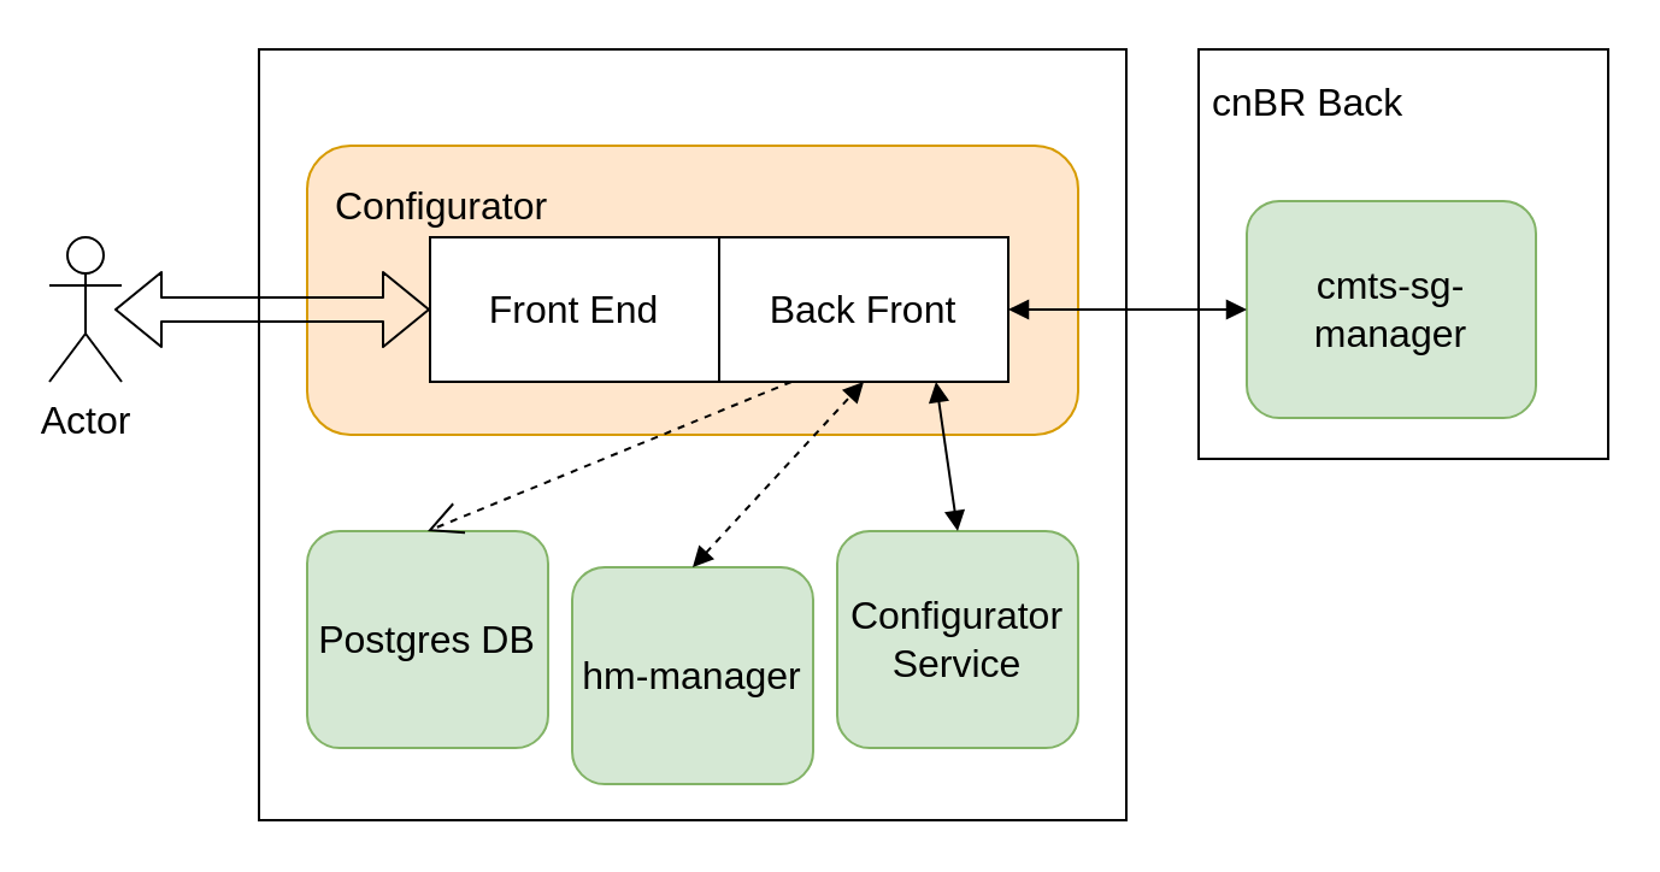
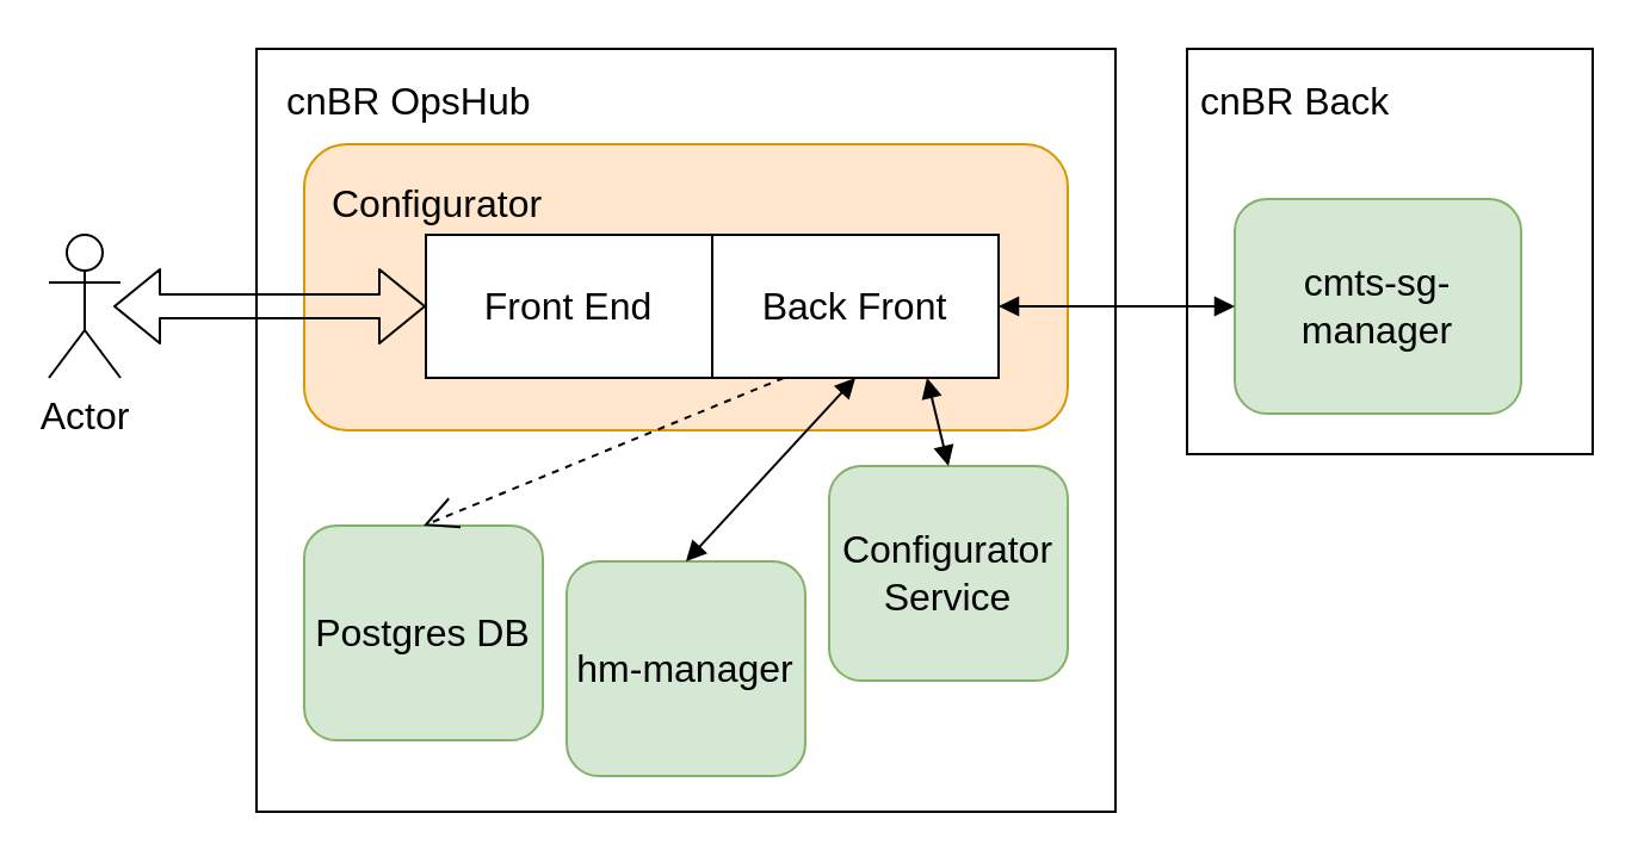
  <mxCell id="0" />
  <mxCell id="1" parent="0" />
  <mxCell id="2" value="" style="rounded=0;whiteSpace=wrap;html=1;fontSize=16;" vertex="1" parent="1"><mxGeometry x="497" y="20" width="170" height="170" as="geometry" /></mxCell>
  <mxCell id="3" value="" style="rounded=0;whiteSpace=wrap;html=1;fontSize=16;" vertex="1" parent="1"><mxGeometry x="107" y="20" width="360" height="320" as="geometry" /></mxCell>
  <mxCell id="4" value="" style="rounded=1;whiteSpace=wrap;html=1;fontSize=16;fillColor=#ffe6cc;strokeColor=#d79b00;" vertex="1" parent="1"><mxGeometry x="127" y="60" width="320" height="120" as="geometry" /></mxCell>
  <mxCell id="5" value="Actor" style="shape=umlActor;verticalLabelPosition=bottom;labelBackgroundColor=#ffffff;verticalAlign=top;html=1;fontSize=16;" vertex="1" parent="1"><mxGeometry x="20" y="98" width="30" height="60" as="geometry" /></mxCell>
  <mxCell id="6" value="&lt;font style=&quot;font-size: 16px;&quot;&gt;Back Front&lt;/font&gt;" style="rounded=0;whiteSpace=wrap;html=1;fontSize=16;" vertex="1" parent="1"><mxGeometry x="298" y="98" width="120" height="60" as="geometry" /></mxCell>
  <mxCell id="7" value="&lt;font style=&quot;font-size: 16px;&quot;&gt;Front End&lt;/font&gt;" style="rounded=0;whiteSpace=wrap;html=1;fontSize=16;" vertex="1" parent="1"><mxGeometry x="178" y="98" width="120" height="60" as="geometry" /></mxCell>
+ <mxCell id="8" value="&lt;font style=&quot;font-size: 16px&quot;&gt;cnBR OpsHub&lt;/font&gt;" style="text;html=1;resizable=0;points=[];autosize=1;align=left;verticalAlign=top;spacingTop=-4;fontSize=16;" vertex="1" parent="1"><mxGeometry x="118" y="30" width="120" height="20" as="geometry" /></mxCell>
  <mxCell id="9" value="hm-manager" style="rounded=1;whiteSpace=wrap;html=1;fontSize=16;fillColor=#d5e8d4;strokeColor=#82b366;" vertex="1" parent="1"><mxGeometry x="237" y="235" width="100" height="90" as="geometry" /></mxCell>
  <mxCell id="10" value="Postgres DB" style="rounded=1;whiteSpace=wrap;html=1;fontSize=16;fillColor=#d5e8d4;strokeColor=#82b366;" vertex="1" parent="1"><mxGeometry x="127" y="220" width="100" height="90" as="geometry" /></mxCell>
  <mxCell id="11" value="cmts-sg-manager" style="rounded=1;whiteSpace=wrap;html=1;fontSize=16;fillColor=#d5e8d4;strokeColor=#82b366;" vertex="1" parent="1"><mxGeometry x="517" y="83" width="120" height="90" as="geometry" /></mxCell>
  <mxCell id="12" value="cnBR Back" style="text;html=1;resizable=0;points=[];autosize=1;align=left;verticalAlign=top;spacingTop=-4;fontSize=16;" vertex="1" parent="1"><mxGeometry x="501" y="30" width="90" height="20" as="geometry" /></mxCell>
  <mxCell id="13" value="" style="shape=flexArrow;endArrow=classic;startArrow=classic;html=1;entryX=0;entryY=0.5;entryDx=0;entryDy=0;fontSize=16;" edge="1" parent="1" target="7"><mxGeometry width="50" height="50" relative="1" as="geometry"><mxPoint x="47" y="128" as="sourcePoint" /><mxPoint x="67" y="380" as="targetPoint" /></mxGeometry></mxCell>
- <mxCell id="14" value="Configurator Service" style="rounded=1;whiteSpace=wrap;html=1;fontSize=16;fillColor=#d5e8d4;strokeColor=#82b366;" vertex="1" parent="1"><mxGeometry x="347" y="220" width="100" height="90" as="geometry" /></mxCell>
+ <mxCell id="14" value="Configurator Service" style="rounded=1;whiteSpace=wrap;html=1;fontSize=16;fillColor=#d5e8d4;strokeColor=#82b366;" vertex="1" parent="1"><mxGeometry x="347" y="195" width="100" height="90" as="geometry" /></mxCell>
  <mxCell id="15" value="Configurator&lt;br&gt;" style="text;html=1;resizable=0;points=[];autosize=1;align=left;verticalAlign=top;spacingTop=-4;fontSize=16;" vertex="1" parent="1"><mxGeometry x="137" y="73" width="100" height="20" as="geometry" /></mxCell>
  <mxCell id="16" value="" style="endArrow=open;endSize=12;dashed=1;html=1;fontSize=16;exitX=0.25;exitY=1;exitDx=0;exitDy=0;entryX=0.5;entryY=0;entryDx=0;entryDy=0;" edge="1" parent="1" source="6" target="10"><mxGeometry width="160" relative="1" as="geometry"><mxPoint x="17" y="360" as="sourcePoint" /><mxPoint x="177" y="360" as="targetPoint" /></mxGeometry></mxCell>
- <mxCell id="17" value="" style="endArrow=block;startArrow=block;endFill=1;startFill=1;html=1;fontSize=16;entryX=0.5;entryY=1;entryDx=0;entryDy=0;exitX=0.5;exitY=0;exitDx=0;exitDy=0;dashed=1;" edge="1" parent="1" source="9" target="6"><mxGeometry width="160" relative="1" as="geometry"><mxPoint x="17" y="360" as="sourcePoint" /><mxPoint x="177" y="360" as="targetPoint" /></mxGeometry></mxCell>
+ <mxCell id="17" value="" style="endArrow=block;startArrow=block;endFill=1;startFill=1;html=1;fontSize=16;entryX=0.5;entryY=1;entryDx=0;entryDy=0;exitX=0.5;exitY=0;exitDx=0;exitDy=0;" edge="1" parent="1" source="9" target="6"><mxGeometry width="160" relative="1" as="geometry"><mxPoint x="17" y="360" as="sourcePoint" /><mxPoint x="177" y="360" as="targetPoint" /></mxGeometry></mxCell>
  <mxCell id="18" value="" style="endArrow=block;startArrow=block;endFill=1;startFill=1;html=1;fontSize=16;entryX=0.75;entryY=1;entryDx=0;entryDy=0;exitX=0.5;exitY=0;exitDx=0;exitDy=0;" edge="1" parent="1" source="14" target="6"><mxGeometry width="160" relative="1" as="geometry"><mxPoint x="17" y="360" as="sourcePoint" /><mxPoint x="177" y="360" as="targetPoint" /></mxGeometry></mxCell>
  <mxCell id="19" value="" style="endArrow=block;startArrow=block;endFill=1;startFill=1;html=1;fontSize=16;entryX=1;entryY=0.5;entryDx=0;entryDy=0;" edge="1" parent="1" source="11" target="6"><mxGeometry width="160" relative="1" as="geometry"><mxPoint x="17" y="360" as="sourcePoint" /><mxPoint x="177" y="360" as="targetPoint" /></mxGeometry></mxCell>
